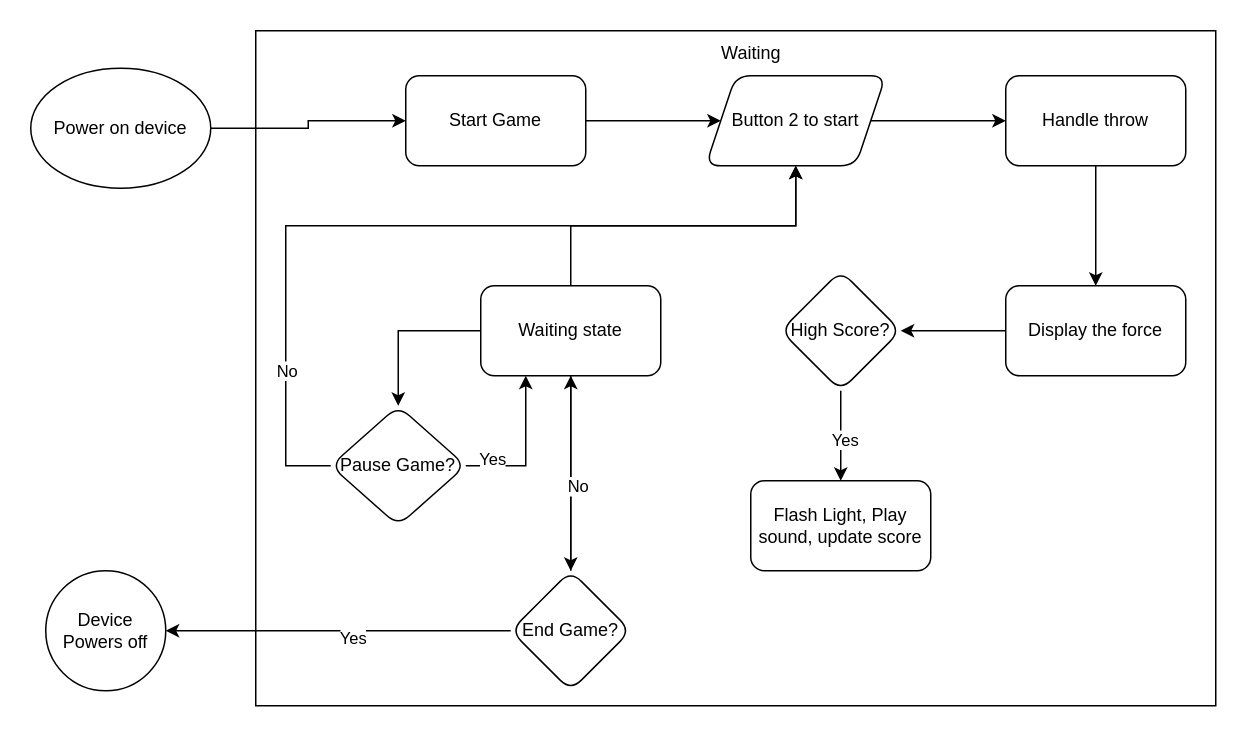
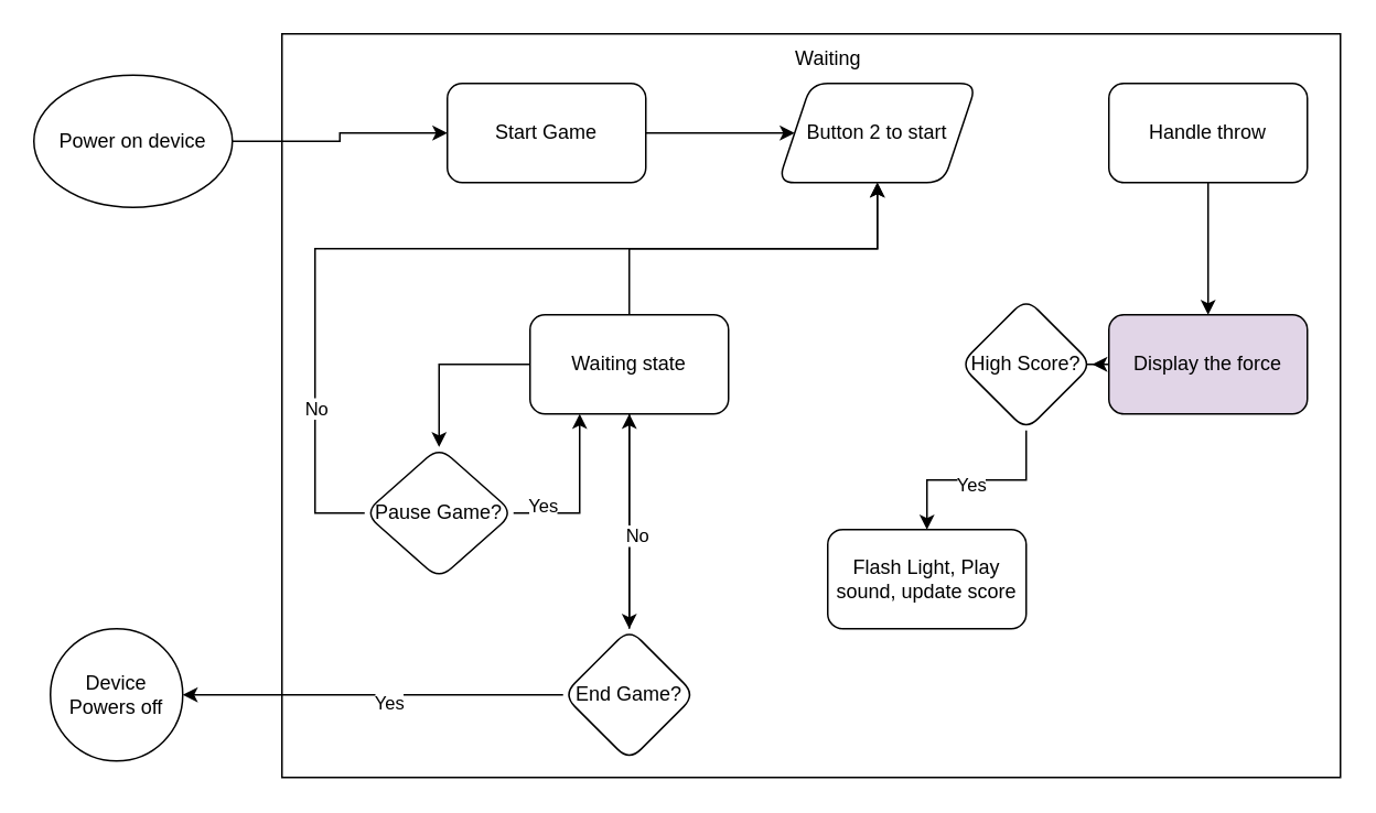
  <mxCell id="0" />
  <mxCell id="1" parent="0" />
  <mxCell id="2" value="Power on device" style="ellipse;whiteSpace=wrap;html=1;" vertex="1" parent="1"><mxGeometry x="20" y="45" width="120" height="80" as="geometry" /></mxCell>
  <mxCell id="3" value="" style="rounded=0;whiteSpace=wrap;html=1;" vertex="1" parent="1"><mxGeometry x="170" y="20" width="640" height="450" as="geometry" /></mxCell>
  <mxCell id="4" value="Waiting" style="text;html=1;align=center;verticalAlign=middle;resizable=0;points=[];autosize=1;strokeColor=none;fillColor=none;" vertex="1" parent="1"><mxGeometry x="470" y="20" width="60" height="30" as="geometry" /></mxCell>
  <mxCell id="5" value="" style="edgeStyle=orthogonalEdgeStyle;rounded=0;orthogonalLoop=1;jettySize=auto;html=1;" edge="1" parent="1" source="7" target="9"><mxGeometry relative="1" as="geometry" /></mxCell>
  <mxCell id="6" style="edgeStyle=orthogonalEdgeStyle;rounded=0;orthogonalLoop=1;jettySize=auto;html=1;entryX=0;entryY=0.5;entryDx=0;entryDy=0;" edge="1" parent="1" source="2" target="7"><mxGeometry relative="1" as="geometry" /></mxCell>
  <mxCell id="7" value="Start Game" style="rounded=1;whiteSpace=wrap;html=1;" vertex="1" parent="1"><mxGeometry x="270" y="50" width="120" height="60" as="geometry" /></mxCell>
- <mxCell id="8" value="" style="edgeStyle=orthogonalEdgeStyle;rounded=0;orthogonalLoop=1;jettySize=auto;html=1;" edge="1" parent="1" source="9" target="11"><mxGeometry relative="1" as="geometry" /></mxCell>
  <mxCell id="9" value="Button 2 to start" style="shape=parallelogram;perimeter=parallelogramPerimeter;whiteSpace=wrap;html=1;fixedSize=1;rounded=1;" vertex="1" parent="1"><mxGeometry x="470" y="50" width="120" height="60" as="geometry" /></mxCell>
  <mxCell id="10" value="" style="edgeStyle=orthogonalEdgeStyle;rounded=0;orthogonalLoop=1;jettySize=auto;html=1;" edge="1" parent="1" source="11" target="13"><mxGeometry relative="1" as="geometry" /></mxCell>
  <mxCell id="11" value="Handle throw" style="whiteSpace=wrap;html=1;rounded=1;" vertex="1" parent="1"><mxGeometry x="670" y="50" width="120" height="60" as="geometry" /></mxCell>
  <mxCell id="12" value="" style="edgeStyle=orthogonalEdgeStyle;rounded=0;orthogonalLoop=1;jettySize=auto;html=1;" edge="1" parent="1" source="13" target="16"><mxGeometry relative="1" as="geometry" /></mxCell>
- <mxCell id="13" value="Display the force" style="whiteSpace=wrap;html=1;rounded=1;" vertex="1" parent="1"><mxGeometry x="670" y="190" width="120" height="60" as="geometry" /></mxCell>
+ <mxCell id="13" value="Display the force" style="whiteSpace=wrap;html=1;rounded=1;fillColor=#e1d5e7;" vertex="1" parent="1"><mxGeometry x="670" y="190" width="120" height="60" as="geometry" /></mxCell>
  <mxCell id="14" value="" style="edgeStyle=orthogonalEdgeStyle;rounded=0;orthogonalLoop=1;jettySize=auto;html=1;" edge="1" parent="1" source="16" target="17"><mxGeometry relative="1" as="geometry" /></mxCell>
  <mxCell id="15" value="Yes" style="edgeLabel;html=1;align=center;verticalAlign=middle;resizable=0;points=[];" vertex="1" connectable="0" parent="14"><mxGeometry x="0.061" y="2" relative="1" as="geometry"><mxPoint as="offset" /></mxGeometry></mxCell>
- <mxCell id="16" value="High Score?" style="rhombus;whiteSpace=wrap;html=1;rounded=1;" vertex="1" parent="1"><mxGeometry x="520" y="180" width="80" height="80" as="geometry" /></mxCell>
+ <mxCell id="16" value="High Score?" style="rhombus;whiteSpace=wrap;html=1;rounded=1;" vertex="1" parent="1"><mxGeometry x="580" y="180" width="80" height="80" as="geometry" /></mxCell>
  <mxCell id="17" value="Flash Light, Play sound, update score" style="whiteSpace=wrap;html=1;rounded=1;" vertex="1" parent="1"><mxGeometry x="500" y="320" width="120" height="60" as="geometry" /></mxCell>
  <mxCell id="18" style="edgeStyle=orthogonalEdgeStyle;rounded=0;orthogonalLoop=1;jettySize=auto;html=1;" edge="1" parent="1" source="21" target="9"><mxGeometry relative="1" as="geometry"><Array as="points"><mxPoint x="380" y="150" /><mxPoint x="530" y="150" /></Array></mxGeometry></mxCell>
  <mxCell id="19" value="" style="edgeStyle=orthogonalEdgeStyle;rounded=0;orthogonalLoop=1;jettySize=auto;html=1;" edge="1" parent="1" source="21" target="26"><mxGeometry relative="1" as="geometry" /></mxCell>
  <mxCell id="20" value="" style="edgeStyle=orthogonalEdgeStyle;rounded=0;orthogonalLoop=1;jettySize=auto;html=1;" edge="1" parent="1" source="21" target="32"><mxGeometry relative="1" as="geometry" /></mxCell>
  <mxCell id="21" value="Waiting state" style="whiteSpace=wrap;html=1;rounded=1;" vertex="1" parent="1"><mxGeometry x="320" y="190" width="120" height="60" as="geometry" /></mxCell>
  <mxCell id="22" style="edgeStyle=orthogonalEdgeStyle;rounded=0;orthogonalLoop=1;jettySize=auto;html=1;entryX=0.5;entryY=1;entryDx=0;entryDy=0;" edge="1" parent="1" source="26" target="9"><mxGeometry relative="1" as="geometry"><mxPoint x="530" y="150" as="targetPoint" /><Array as="points"><mxPoint x="190" y="310" /><mxPoint x="190" y="150" /><mxPoint x="530" y="150" /></Array></mxGeometry></mxCell>
  <mxCell id="23" value="No" style="edgeLabel;html=1;align=center;verticalAlign=middle;resizable=0;points=[];" vertex="1" connectable="0" parent="22"><mxGeometry x="-0.671" relative="1" as="geometry"><mxPoint as="offset" /></mxGeometry></mxCell>
  <mxCell id="24" style="edgeStyle=orthogonalEdgeStyle;rounded=0;orthogonalLoop=1;jettySize=auto;html=1;entryX=0.25;entryY=1;entryDx=0;entryDy=0;" edge="1" parent="1" source="26" target="21"><mxGeometry relative="1" as="geometry" /></mxCell>
  <mxCell id="25" value="Yes" style="edgeLabel;html=1;align=center;verticalAlign=middle;resizable=0;points=[];" vertex="1" connectable="0" parent="24"><mxGeometry x="-0.654" y="5" relative="1" as="geometry"><mxPoint as="offset" /></mxGeometry></mxCell>
  <mxCell id="26" value="Pause Game?" style="rhombus;whiteSpace=wrap;html=1;rounded=1;" vertex="1" parent="1"><mxGeometry x="220" y="270" width="90" height="80" as="geometry" /></mxCell>
  <mxCell id="27" style="edgeStyle=orthogonalEdgeStyle;rounded=0;orthogonalLoop=1;jettySize=auto;html=1;exitX=0.5;exitY=1;exitDx=0;exitDy=0;" edge="1" parent="1" source="3" target="3"><mxGeometry relative="1" as="geometry" /></mxCell>
  <mxCell id="28" value="" style="edgeStyle=orthogonalEdgeStyle;rounded=0;orthogonalLoop=1;jettySize=auto;html=1;" edge="1" parent="1" source="32" target="33"><mxGeometry relative="1" as="geometry" /></mxCell>
  <mxCell id="29" value="Yes" style="edgeLabel;html=1;align=center;verticalAlign=middle;resizable=0;points=[];" vertex="1" connectable="0" parent="28"><mxGeometry x="-0.078" y="4" relative="1" as="geometry"><mxPoint as="offset" /></mxGeometry></mxCell>
  <mxCell id="30" style="edgeStyle=orthogonalEdgeStyle;rounded=0;orthogonalLoop=1;jettySize=auto;html=1;" edge="1" parent="1" source="32" target="21"><mxGeometry relative="1" as="geometry" /></mxCell>
  <mxCell id="31" value="No" style="edgeLabel;html=1;align=center;verticalAlign=middle;resizable=0;points=[];" vertex="1" connectable="0" parent="30"><mxGeometry x="-0.123" y="-4" relative="1" as="geometry"><mxPoint as="offset" /></mxGeometry></mxCell>
  <mxCell id="32" value="End Game?" style="rhombus;whiteSpace=wrap;html=1;rounded=1;" vertex="1" parent="1"><mxGeometry x="340" y="380" width="80" height="80" as="geometry" /></mxCell>
  <mxCell id="33" value="Device Powers off" style="ellipse;whiteSpace=wrap;html=1;rounded=1;" vertex="1" parent="1"><mxGeometry x="30" y="380" width="80" height="80" as="geometry" /></mxCell>
